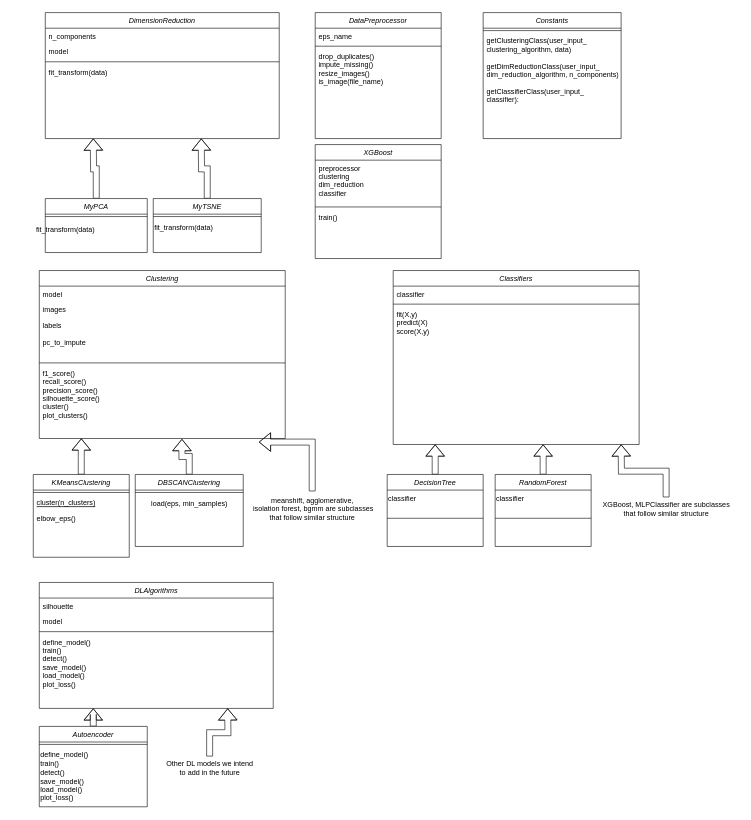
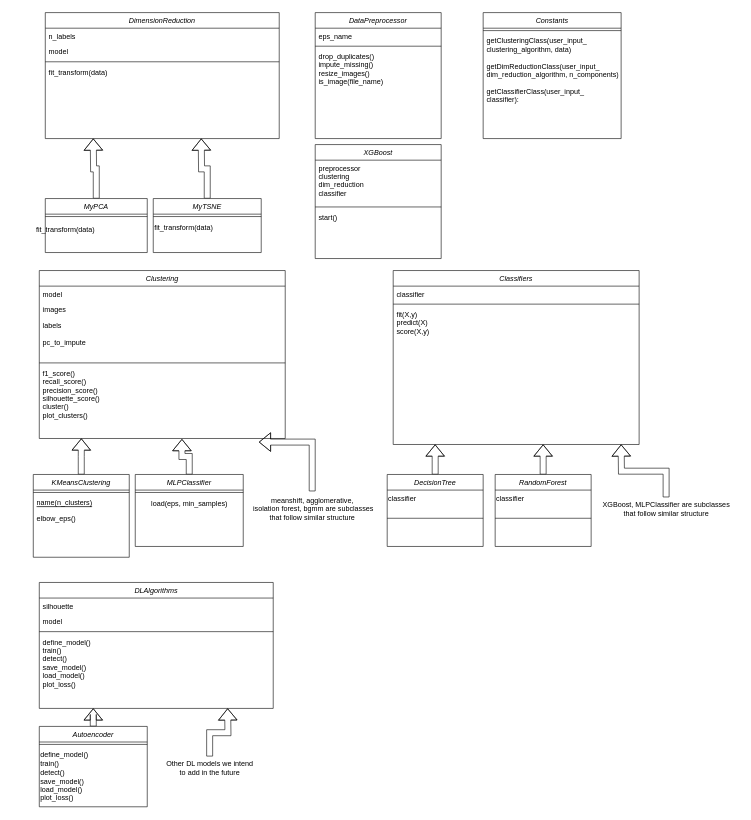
  <mxCell id="0" />
  <mxCell id="1" parent="0" />
  <mxCell id="2" value="DimensionReduction" style="swimlane;fontStyle=2;align=center;verticalAlign=top;childLayout=stackLayout;horizontal=1;startSize=26;horizontalStack=0;resizeParent=1;resizeLast=0;collapsible=1;marginBottom=0;rounded=0;shadow=0;strokeWidth=1;" parent="1" vertex="1"><mxGeometry x="75" y="20" width="390" height="210" as="geometry"><mxRectangle x="220" y="120" width="160" height="26" as="alternateBounds" /></mxGeometry></mxCell>
- <mxCell id="3" value="n_components" style="text;align=left;verticalAlign=top;spacingLeft=4;spacingRight=4;overflow=hidden;rotatable=0;points=[[0,0.5],[1,0.5]];portConstraint=eastwest;" parent="2" vertex="1"><mxGeometry y="26" width="390" height="26" as="geometry" /></mxCell>
+ <mxCell id="3" value="n_labels" style="text;align=left;verticalAlign=top;spacingLeft=4;spacingRight=4;overflow=hidden;rotatable=0;points=[[0,0.5],[1,0.5]];portConstraint=eastwest;" parent="2" vertex="1"><mxGeometry y="26" width="390" height="26" as="geometry" /></mxCell>
  <mxCell id="4" value="model" style="text;align=left;verticalAlign=top;spacingLeft=4;spacingRight=4;overflow=hidden;rotatable=0;points=[[0,0.5],[1,0.5]];portConstraint=eastwest;rounded=0;shadow=0;html=0;" parent="2" vertex="1"><mxGeometry y="52" width="390" height="26" as="geometry" /></mxCell>
  <mxCell id="5" value="" style="line;html=1;strokeWidth=1;align=left;verticalAlign=middle;spacingTop=-1;spacingLeft=3;spacingRight=3;rotatable=0;labelPosition=right;points=[];portConstraint=eastwest;" parent="2" vertex="1"><mxGeometry y="78" width="390" height="8" as="geometry" /></mxCell>
  <mxCell id="6" value="fit_transform(data)" style="text;align=left;verticalAlign=top;spacingLeft=4;spacingRight=4;overflow=hidden;rotatable=0;points=[[0,0.5],[1,0.5]];portConstraint=eastwest;" parent="2" vertex="1"><mxGeometry y="86" width="390" height="26" as="geometry" /></mxCell>
  <mxCell id="7" style="edgeStyle=orthogonalEdgeStyle;shape=flexArrow;rounded=0;orthogonalLoop=1;jettySize=auto;html=1;" parent="1" source="8" edge="1"><mxGeometry relative="1" as="geometry"><mxPoint x="155" y="230" as="targetPoint" /></mxGeometry></mxCell>
  <mxCell id="8" value="MyPCA" style="swimlane;fontStyle=2;align=center;verticalAlign=top;childLayout=stackLayout;horizontal=1;startSize=26;horizontalStack=0;resizeParent=1;resizeLast=0;collapsible=1;marginBottom=0;rounded=0;shadow=0;strokeWidth=1;" parent="1" vertex="1"><mxGeometry x="75" y="330" width="170" height="90" as="geometry"><mxRectangle x="130" y="380" width="160" height="26" as="alternateBounds" /></mxGeometry></mxCell>
  <mxCell id="9" value="" style="line;html=1;strokeWidth=1;align=left;verticalAlign=middle;spacingTop=-1;spacingLeft=3;spacingRight=3;rotatable=0;labelPosition=right;points=[];portConstraint=eastwest;" parent="8" vertex="1"><mxGeometry y="26" width="170" height="8" as="geometry" /></mxCell>
  <mxCell id="10" style="edgeStyle=orthogonalEdgeStyle;shape=flexArrow;rounded=0;orthogonalLoop=1;jettySize=auto;html=1;" parent="1" source="11" edge="1"><mxGeometry relative="1" as="geometry"><mxPoint x="335" y="230" as="targetPoint" /></mxGeometry></mxCell>
  <mxCell id="11" value="MyTSNE" style="swimlane;fontStyle=2;align=center;verticalAlign=top;childLayout=stackLayout;horizontal=1;startSize=26;horizontalStack=0;resizeParent=1;resizeLast=0;collapsible=1;marginBottom=0;rounded=0;shadow=0;strokeWidth=1;" parent="1" vertex="1"><mxGeometry x="255" y="330" width="180" height="90" as="geometry"><mxRectangle x="340" y="380" width="170" height="26" as="alternateBounds" /></mxGeometry></mxCell>
  <mxCell id="12" value="" style="line;html=1;strokeWidth=1;align=left;verticalAlign=middle;spacingTop=-1;spacingLeft=3;spacingRight=3;rotatable=0;labelPosition=right;points=[];portConstraint=eastwest;" parent="11" vertex="1"><mxGeometry y="26" width="180" height="8" as="geometry" /></mxCell>
  <mxCell id="13" value="fit_transform(data)" style="text;html=1;align=left;verticalAlign=middle;resizable=0;points=[];autosize=1;strokeColor=none;fillColor=none;" parent="11" vertex="1"><mxGeometry y="34" width="180" height="30" as="geometry" /></mxCell>
  <mxCell id="14" value="DataPreprocessor" style="swimlane;fontStyle=2;align=center;verticalAlign=top;childLayout=stackLayout;horizontal=1;startSize=26;horizontalStack=0;resizeParent=1;resizeLast=0;collapsible=1;marginBottom=0;rounded=0;shadow=0;strokeWidth=1;" parent="1" vertex="1"><mxGeometry x="525" y="20" width="210" height="210" as="geometry"><mxRectangle x="220" y="120" width="160" height="26" as="alternateBounds" /></mxGeometry></mxCell>
  <mxCell id="15" value="eps_name" style="text;align=left;verticalAlign=top;spacingLeft=4;spacingRight=4;overflow=hidden;rotatable=0;points=[[0,0.5],[1,0.5]];portConstraint=eastwest;" parent="14" vertex="1"><mxGeometry y="26" width="210" height="26" as="geometry" /></mxCell>
  <mxCell id="16" value="" style="line;html=1;strokeWidth=1;align=left;verticalAlign=middle;spacingTop=-1;spacingLeft=3;spacingRight=3;rotatable=0;labelPosition=right;points=[];portConstraint=eastwest;" parent="14" vertex="1"><mxGeometry y="52" width="210" height="8" as="geometry" /></mxCell>
  <mxCell id="17" value="drop_duplicates()&#10;impute_missing()&#10;resize_images()&#10;is_image(file_name)&#10;" style="text;align=left;verticalAlign=top;spacingLeft=4;spacingRight=4;overflow=hidden;rotatable=0;points=[[0,0.5],[1,0.5]];portConstraint=eastwest;" parent="14" vertex="1"><mxGeometry y="60" width="210" height="104" as="geometry" /></mxCell>
  <mxCell id="18" value="Clustering" style="swimlane;fontStyle=2;align=center;verticalAlign=top;childLayout=stackLayout;horizontal=1;startSize=26;horizontalStack=0;resizeParent=1;resizeLast=0;collapsible=1;marginBottom=0;rounded=0;shadow=0;strokeWidth=1;" parent="1" vertex="1"><mxGeometry x="65" y="450" width="410" height="280" as="geometry"><mxRectangle x="220" y="120" width="160" height="26" as="alternateBounds" /></mxGeometry></mxCell>
  <mxCell id="19" value="model" style="text;align=left;verticalAlign=top;spacingLeft=4;spacingRight=4;overflow=hidden;rotatable=0;points=[[0,0.5],[1,0.5]];portConstraint=eastwest;" parent="18" vertex="1"><mxGeometry y="26" width="410" height="26" as="geometry" /></mxCell>
  <mxCell id="20" value="images" style="text;align=left;verticalAlign=top;spacingLeft=4;spacingRight=4;overflow=hidden;rotatable=0;points=[[0,0.5],[1,0.5]];portConstraint=eastwest;rounded=0;shadow=0;html=0;" parent="18" vertex="1"><mxGeometry y="52" width="410" height="26" as="geometry" /></mxCell>
  <mxCell id="21" value="labels&#10;&#10;pc_to_impute" style="text;align=left;verticalAlign=top;spacingLeft=4;spacingRight=4;overflow=hidden;rotatable=0;points=[[0,0.5],[1,0.5]];portConstraint=eastwest;rounded=0;shadow=0;html=0;" parent="18" vertex="1"><mxGeometry y="78" width="410" height="72" as="geometry" /></mxCell>
  <mxCell id="22" value="" style="line;html=1;strokeWidth=1;align=left;verticalAlign=middle;spacingTop=-1;spacingLeft=3;spacingRight=3;rotatable=0;labelPosition=right;points=[];portConstraint=eastwest;" parent="18" vertex="1"><mxGeometry y="150" width="410" height="8" as="geometry" /></mxCell>
  <mxCell id="23" value="f1_score()&#10;recall_score()&#10;precision_score()&#10;silhouette_score()&#10;cluster()&#10;plot_clusters()" style="text;align=left;verticalAlign=top;spacingLeft=4;spacingRight=4;overflow=hidden;rotatable=0;points=[[0,0.5],[1,0.5]];portConstraint=eastwest;" parent="18" vertex="1"><mxGeometry y="158" width="410" height="122" as="geometry" /></mxCell>
  <mxCell id="24" style="edgeStyle=orthogonalEdgeStyle;shape=flexArrow;rounded=0;orthogonalLoop=1;jettySize=auto;html=1;exitX=0.5;exitY=0;exitDx=0;exitDy=0;entryX=0.171;entryY=1;entryDx=0;entryDy=0;entryPerimeter=0;" parent="1" source="25" target="23" edge="1"><mxGeometry relative="1" as="geometry" /></mxCell>
  <mxCell id="25" value="KMeansClustering" style="swimlane;fontStyle=2;align=center;verticalAlign=top;childLayout=stackLayout;horizontal=1;startSize=26;horizontalStack=0;resizeParent=1;resizeLast=0;collapsible=1;marginBottom=0;rounded=0;shadow=0;strokeWidth=1;" parent="1" vertex="1"><mxGeometry x="55" y="790" width="160" height="138" as="geometry"><mxRectangle x="130" y="380" width="160" height="26" as="alternateBounds" /></mxGeometry></mxCell>
  <mxCell id="26" value="" style="line;html=1;strokeWidth=1;align=left;verticalAlign=middle;spacingTop=-1;spacingLeft=3;spacingRight=3;rotatable=0;labelPosition=right;points=[];portConstraint=eastwest;" parent="25" vertex="1"><mxGeometry y="26" width="160" height="8" as="geometry" /></mxCell>
- <mxCell id="27" value="cluster(n_clusters)" style="text;align=left;verticalAlign=top;spacingLeft=4;spacingRight=4;overflow=hidden;rotatable=0;points=[[0,0.5],[1,0.5]];portConstraint=eastwest;fontStyle=4" parent="25" vertex="1"><mxGeometry y="34" width="160" height="26" as="geometry" /></mxCell>
+ <mxCell id="27" value="name(n_clusters)" style="text;align=left;verticalAlign=top;spacingLeft=4;spacingRight=4;overflow=hidden;rotatable=0;points=[[0,0.5],[1,0.5]];portConstraint=eastwest;fontStyle=4" parent="25" vertex="1"><mxGeometry y="34" width="160" height="26" as="geometry" /></mxCell>
  <mxCell id="28" value="elbow_eps()" style="text;align=left;verticalAlign=top;spacingLeft=4;spacingRight=4;overflow=hidden;rotatable=0;points=[[0,0.5],[1,0.5]];portConstraint=eastwest;" parent="25" vertex="1"><mxGeometry y="60" width="160" height="26" as="geometry" /></mxCell>
  <mxCell id="29" style="edgeStyle=orthogonalEdgeStyle;shape=flexArrow;rounded=0;orthogonalLoop=1;jettySize=auto;html=1;entryX=0.58;entryY=1.008;entryDx=0;entryDy=0;entryPerimeter=0;" parent="1" source="30" target="23" edge="1"><mxGeometry relative="1" as="geometry" /></mxCell>
- <mxCell id="30" value="DBSCANClustering" style="swimlane;fontStyle=2;align=center;verticalAlign=top;childLayout=stackLayout;horizontal=1;startSize=26;horizontalStack=0;resizeParent=1;resizeLast=0;collapsible=1;marginBottom=0;rounded=0;shadow=0;strokeWidth=1;" parent="1" vertex="1"><mxGeometry x="225" y="790" width="180" height="120" as="geometry"><mxRectangle x="340" y="380" width="170" height="26" as="alternateBounds" /></mxGeometry></mxCell>
+ <mxCell id="30" value="MLPClassifier" style="swimlane;fontStyle=2;align=center;verticalAlign=top;childLayout=stackLayout;horizontal=1;startSize=26;horizontalStack=0;resizeParent=1;resizeLast=0;collapsible=1;marginBottom=0;rounded=0;shadow=0;strokeWidth=1;" parent="1" vertex="1"><mxGeometry x="225" y="790" width="180" height="120" as="geometry"><mxRectangle x="340" y="380" width="170" height="26" as="alternateBounds" /></mxGeometry></mxCell>
  <mxCell id="31" value="" style="line;html=1;strokeWidth=1;align=left;verticalAlign=middle;spacingTop=-1;spacingLeft=3;spacingRight=3;rotatable=0;labelPosition=right;points=[];portConstraint=eastwest;" parent="30" vertex="1"><mxGeometry y="26" width="180" height="8" as="geometry" /></mxCell>
  <mxCell id="32" value="load(eps, min_samples)" style="text;html=1;align=center;verticalAlign=middle;resizable=0;points=[];autosize=1;strokeColor=none;fillColor=none;" parent="30" vertex="1"><mxGeometry y="34" width="180" height="30" as="geometry" /></mxCell>
  <mxCell id="33" value="&lt;span style=&quot;white-space: pre;&quot;&gt; &lt;/span&gt;&lt;span style=&quot;white-space: pre;&quot;&gt; &lt;/span&gt;fit_transform(data)" style="text;html=1;align=center;verticalAlign=middle;resizable=0;points=[];autosize=1;strokeColor=none;fillColor=none;" parent="1" vertex="1"><mxGeometry x="20" y="368" width="170" height="30" as="geometry" /></mxCell>
  <mxCell id="34" style="edgeStyle=orthogonalEdgeStyle;shape=flexArrow;rounded=0;orthogonalLoop=1;jettySize=auto;html=1;entryX=0.893;entryY=1.049;entryDx=0;entryDy=0;entryPerimeter=0;" parent="1" source="35" target="23" edge="1"><mxGeometry relative="1" as="geometry" /></mxCell>
  <mxCell id="35" value="meanshift, agglomerative,&lt;br&gt;&amp;nbsp;isolation forest, bgmm are subclasses&lt;br&gt;that follow similar structure" style="text;html=1;align=center;verticalAlign=middle;resizable=0;points=[];autosize=1;strokeColor=none;fillColor=none;" parent="1" vertex="1"><mxGeometry x="405" y="818" width="230" height="60" as="geometry" /></mxCell>
  <mxCell id="36" value="Classifiers" style="swimlane;fontStyle=2;align=center;verticalAlign=top;childLayout=stackLayout;horizontal=1;startSize=26;horizontalStack=0;resizeParent=1;resizeLast=0;collapsible=1;marginBottom=0;rounded=0;shadow=0;strokeWidth=1;" parent="1" vertex="1"><mxGeometry x="655" y="450" width="410" height="290" as="geometry"><mxRectangle x="220" y="120" width="160" height="26" as="alternateBounds" /></mxGeometry></mxCell>
  <mxCell id="37" value="classifier" style="text;align=left;verticalAlign=top;spacingLeft=4;spacingRight=4;overflow=hidden;rotatable=0;points=[[0,0.5],[1,0.5]];portConstraint=eastwest;" parent="36" vertex="1"><mxGeometry y="26" width="410" height="26" as="geometry" /></mxCell>
  <mxCell id="38" value="" style="line;html=1;strokeWidth=1;align=left;verticalAlign=middle;spacingTop=-1;spacingLeft=3;spacingRight=3;rotatable=0;labelPosition=right;points=[];portConstraint=eastwest;" parent="36" vertex="1"><mxGeometry y="52" width="410" height="8" as="geometry" /></mxCell>
  <mxCell id="39" value="fit(X,y)&#10;predict(X)&#10;score(X,y)" style="text;align=left;verticalAlign=top;spacingLeft=4;spacingRight=4;overflow=hidden;rotatable=0;points=[[0,0.5],[1,0.5]];portConstraint=eastwest;" parent="36" vertex="1"><mxGeometry y="60" width="410" height="122" as="geometry" /></mxCell>
  <mxCell id="40" style="edgeStyle=orthogonalEdgeStyle;shape=flexArrow;rounded=0;orthogonalLoop=1;jettySize=auto;html=1;exitX=0.5;exitY=0;exitDx=0;exitDy=0;" parent="1" source="41" edge="1"><mxGeometry relative="1" as="geometry"><mxPoint x="725" y="740" as="targetPoint" /></mxGeometry></mxCell>
  <mxCell id="41" value="DecisionTree" style="swimlane;fontStyle=2;align=center;verticalAlign=top;childLayout=stackLayout;horizontal=1;startSize=26;horizontalStack=0;resizeParent=1;resizeLast=0;collapsible=1;marginBottom=0;rounded=0;shadow=0;strokeWidth=1;" parent="1" vertex="1"><mxGeometry x="645" y="790" width="160" height="120" as="geometry"><mxRectangle x="130" y="380" width="160" height="26" as="alternateBounds" /></mxGeometry></mxCell>
  <mxCell id="42" value="classifier" style="text;html=1;align=left;verticalAlign=middle;resizable=0;points=[];autosize=1;strokeColor=none;fillColor=none;" parent="41" vertex="1"><mxGeometry y="26" width="160" height="30" as="geometry" /></mxCell>
  <mxCell id="43" value="" style="line;html=1;strokeWidth=1;align=left;verticalAlign=middle;spacingTop=-1;spacingLeft=3;spacingRight=3;rotatable=0;labelPosition=right;points=[];portConstraint=eastwest;" parent="41" vertex="1"><mxGeometry y="56" width="160" height="34" as="geometry" /></mxCell>
  <mxCell id="44" style="edgeStyle=orthogonalEdgeStyle;shape=flexArrow;rounded=0;orthogonalLoop=1;jettySize=auto;html=1;" parent="1" source="45" edge="1"><mxGeometry relative="1" as="geometry"><mxPoint x="1035" y="740" as="targetPoint" /></mxGeometry></mxCell>
  <mxCell id="45" value="XGBoost, MLPClassifier are subclasses&lt;br&gt;that follow similar structure" style="text;html=1;align=center;verticalAlign=middle;resizable=0;points=[];autosize=1;strokeColor=none;fillColor=none;" parent="1" vertex="1"><mxGeometry x="990" y="828" width="240" height="40" as="geometry" /></mxCell>
  <mxCell id="46" style="edgeStyle=orthogonalEdgeStyle;shape=flexArrow;rounded=0;orthogonalLoop=1;jettySize=auto;html=1;" parent="1" source="47" edge="1"><mxGeometry relative="1" as="geometry"><mxPoint x="905" y="740" as="targetPoint" /></mxGeometry></mxCell>
  <mxCell id="47" value="RandomForest" style="swimlane;fontStyle=2;align=center;verticalAlign=top;childLayout=stackLayout;horizontal=1;startSize=26;horizontalStack=0;resizeParent=1;resizeLast=0;collapsible=1;marginBottom=0;rounded=0;shadow=0;strokeWidth=1;" parent="1" vertex="1"><mxGeometry x="825" y="790" width="160" height="120" as="geometry"><mxRectangle x="130" y="380" width="160" height="26" as="alternateBounds" /></mxGeometry></mxCell>
  <mxCell id="48" value="classifier" style="text;html=1;align=left;verticalAlign=middle;resizable=0;points=[];autosize=1;strokeColor=none;fillColor=none;" parent="47" vertex="1"><mxGeometry y="26" width="160" height="30" as="geometry" /></mxCell>
  <mxCell id="49" value="" style="line;html=1;strokeWidth=1;align=left;verticalAlign=middle;spacingTop=-1;spacingLeft=3;spacingRight=3;rotatable=0;labelPosition=right;points=[];portConstraint=eastwest;" parent="47" vertex="1"><mxGeometry y="56" width="160" height="34" as="geometry" /></mxCell>
  <mxCell id="50" value="Constants" style="swimlane;fontStyle=2;align=center;verticalAlign=top;childLayout=stackLayout;horizontal=1;startSize=26;horizontalStack=0;resizeParent=1;resizeLast=0;collapsible=1;marginBottom=0;rounded=0;shadow=0;strokeWidth=1;" parent="1" vertex="1"><mxGeometry x="805" y="20" width="230" height="210" as="geometry"><mxRectangle x="220" y="120" width="160" height="26" as="alternateBounds" /></mxGeometry></mxCell>
  <mxCell id="51" value="" style="line;html=1;strokeWidth=1;align=left;verticalAlign=middle;spacingTop=-1;spacingLeft=3;spacingRight=3;rotatable=0;labelPosition=right;points=[];portConstraint=eastwest;" parent="50" vertex="1"><mxGeometry y="26" width="230" height="8" as="geometry" /></mxCell>
  <mxCell id="52" value="getClusteringClass(user_input_&#10;clustering_algorithm, data)&#10;&#10;getDimReductionClass(user_input_&#10;dim_reduction_algorithm, n_components):&#10;&#10;getClassifierClass(user_input_&#10;classifier):&#10;" style="text;align=left;verticalAlign=top;spacingLeft=4;spacingRight=4;overflow=hidden;rotatable=0;points=[[0,0.5],[1,0.5]];portConstraint=eastwest;" parent="50" vertex="1"><mxGeometry y="34" width="230" height="176" as="geometry" /></mxCell>
  <mxCell id="53" value="XGBoost" style="swimlane;fontStyle=2;align=center;verticalAlign=top;childLayout=stackLayout;horizontal=1;startSize=26;horizontalStack=0;resizeParent=1;resizeLast=0;collapsible=1;marginBottom=0;rounded=0;shadow=0;strokeWidth=1;" parent="1" vertex="1"><mxGeometry x="525" y="240" width="210" height="190" as="geometry"><mxRectangle x="220" y="120" width="160" height="26" as="alternateBounds" /></mxGeometry></mxCell>
  <mxCell id="54" value="preprocessor&#10;clustering&#10;dim_reduction&#10;classifier" style="text;align=left;verticalAlign=top;spacingLeft=4;spacingRight=4;overflow=hidden;rotatable=0;points=[[0,0.5],[1,0.5]];portConstraint=eastwest;" parent="53" vertex="1"><mxGeometry y="26" width="210" height="74" as="geometry" /></mxCell>
  <mxCell id="55" value="" style="line;html=1;strokeWidth=1;align=left;verticalAlign=middle;spacingTop=-1;spacingLeft=3;spacingRight=3;rotatable=0;labelPosition=right;points=[];portConstraint=eastwest;" parent="53" vertex="1"><mxGeometry y="100" width="210" height="8" as="geometry" /></mxCell>
- <mxCell id="56" value="train()" style="text;align=left;verticalAlign=top;spacingLeft=4;spacingRight=4;overflow=hidden;rotatable=0;points=[[0,0.5],[1,0.5]];portConstraint=eastwest;" parent="53" vertex="1"><mxGeometry y="108" width="210" height="72" as="geometry" /></mxCell>
+ <mxCell id="56" value="start()" style="text;align=left;verticalAlign=top;spacingLeft=4;spacingRight=4;overflow=hidden;rotatable=0;points=[[0,0.5],[1,0.5]];portConstraint=eastwest;" parent="53" vertex="1"><mxGeometry y="108" width="210" height="72" as="geometry" /></mxCell>
  <mxCell id="57" value="DLAlgorithms" style="swimlane;fontStyle=2;align=center;verticalAlign=top;childLayout=stackLayout;horizontal=1;startSize=26;horizontalStack=0;resizeParent=1;resizeLast=0;collapsible=1;marginBottom=0;rounded=0;shadow=0;strokeWidth=1;" parent="1" vertex="1"><mxGeometry x="65" y="970" width="390" height="210" as="geometry"><mxRectangle x="220" y="120" width="160" height="26" as="alternateBounds" /></mxGeometry></mxCell>
  <mxCell id="58" value="silhouette" style="text;align=left;verticalAlign=top;spacingLeft=4;spacingRight=4;overflow=hidden;rotatable=0;points=[[0,0.5],[1,0.5]];portConstraint=eastwest;" parent="57" vertex="1"><mxGeometry y="26" width="390" height="26" as="geometry" /></mxCell>
  <mxCell id="59" value="model" style="text;align=left;verticalAlign=top;spacingLeft=4;spacingRight=4;overflow=hidden;rotatable=0;points=[[0,0.5],[1,0.5]];portConstraint=eastwest;rounded=0;shadow=0;html=0;" parent="57" vertex="1"><mxGeometry y="52" width="390" height="26" as="geometry" /></mxCell>
  <mxCell id="60" value="" style="line;html=1;strokeWidth=1;align=left;verticalAlign=middle;spacingTop=-1;spacingLeft=3;spacingRight=3;rotatable=0;labelPosition=right;points=[];portConstraint=eastwest;" parent="57" vertex="1"><mxGeometry y="78" width="390" height="8" as="geometry" /></mxCell>
  <mxCell id="61" value="define_model()&#10;train()&#10;detect()&#10;save_model()&#10;load_model()&#10;plot_loss()" style="text;align=left;verticalAlign=top;spacingLeft=4;spacingRight=4;overflow=hidden;rotatable=0;points=[[0,0.5],[1,0.5]];portConstraint=eastwest;" parent="57" vertex="1"><mxGeometry y="86" width="390" height="104" as="geometry" /></mxCell>
  <mxCell id="62" style="edgeStyle=orthogonalEdgeStyle;shape=flexArrow;rounded=0;orthogonalLoop=1;jettySize=auto;html=1;" parent="1" source="63" edge="1"><mxGeometry relative="1" as="geometry"><mxPoint x="155" y="1180" as="targetPoint" /></mxGeometry></mxCell>
  <mxCell id="63" value="Autoencoder" style="swimlane;fontStyle=2;align=center;verticalAlign=top;childLayout=stackLayout;horizontal=1;startSize=26;horizontalStack=0;resizeParent=1;resizeLast=0;collapsible=1;marginBottom=0;rounded=0;shadow=0;strokeWidth=1;" parent="1" vertex="1"><mxGeometry x="65" y="1210" width="180" height="134" as="geometry"><mxRectangle x="340" y="380" width="170" height="26" as="alternateBounds" /></mxGeometry></mxCell>
  <mxCell id="64" value="" style="line;html=1;strokeWidth=1;align=left;verticalAlign=middle;spacingTop=-1;spacingLeft=3;spacingRight=3;rotatable=0;labelPosition=right;points=[];portConstraint=eastwest;" parent="63" vertex="1"><mxGeometry y="26" width="180" height="8" as="geometry" /></mxCell>
  <mxCell id="65" value="define_model()&lt;br style=&quot;border-color: var(--border-color); padding: 0px; margin: 0px;&quot;&gt;train()&lt;br style=&quot;border-color: var(--border-color); padding: 0px; margin: 0px;&quot;&gt;detect()&lt;br style=&quot;border-color: var(--border-color); padding: 0px; margin: 0px;&quot;&gt;save_model()&lt;br style=&quot;border-color: var(--border-color); padding: 0px; margin: 0px;&quot;&gt;load_model()&lt;br style=&quot;border-color: var(--border-color); padding: 0px; margin: 0px;&quot;&gt;plot_loss()" style="text;html=1;align=left;verticalAlign=middle;resizable=0;points=[];autosize=1;strokeColor=none;fillColor=none;" parent="63" vertex="1"><mxGeometry y="34" width="180" height="100" as="geometry" /></mxCell>
  <mxCell id="66" style="edgeStyle=orthogonalEdgeStyle;shape=flexArrow;rounded=0;orthogonalLoop=1;jettySize=auto;html=1;" parent="1" source="67" edge="1"><mxGeometry relative="1" as="geometry"><mxPoint x="379" y="1180" as="targetPoint" /></mxGeometry></mxCell>
  <mxCell id="67" value="Other DL models we intend&lt;br&gt;to add in the future" style="text;html=1;align=center;verticalAlign=middle;resizable=0;points=[];autosize=1;strokeColor=none;fillColor=none;" parent="1" vertex="1"><mxGeometry x="264" y="1260" width="170" height="40" as="geometry" /></mxCell>
